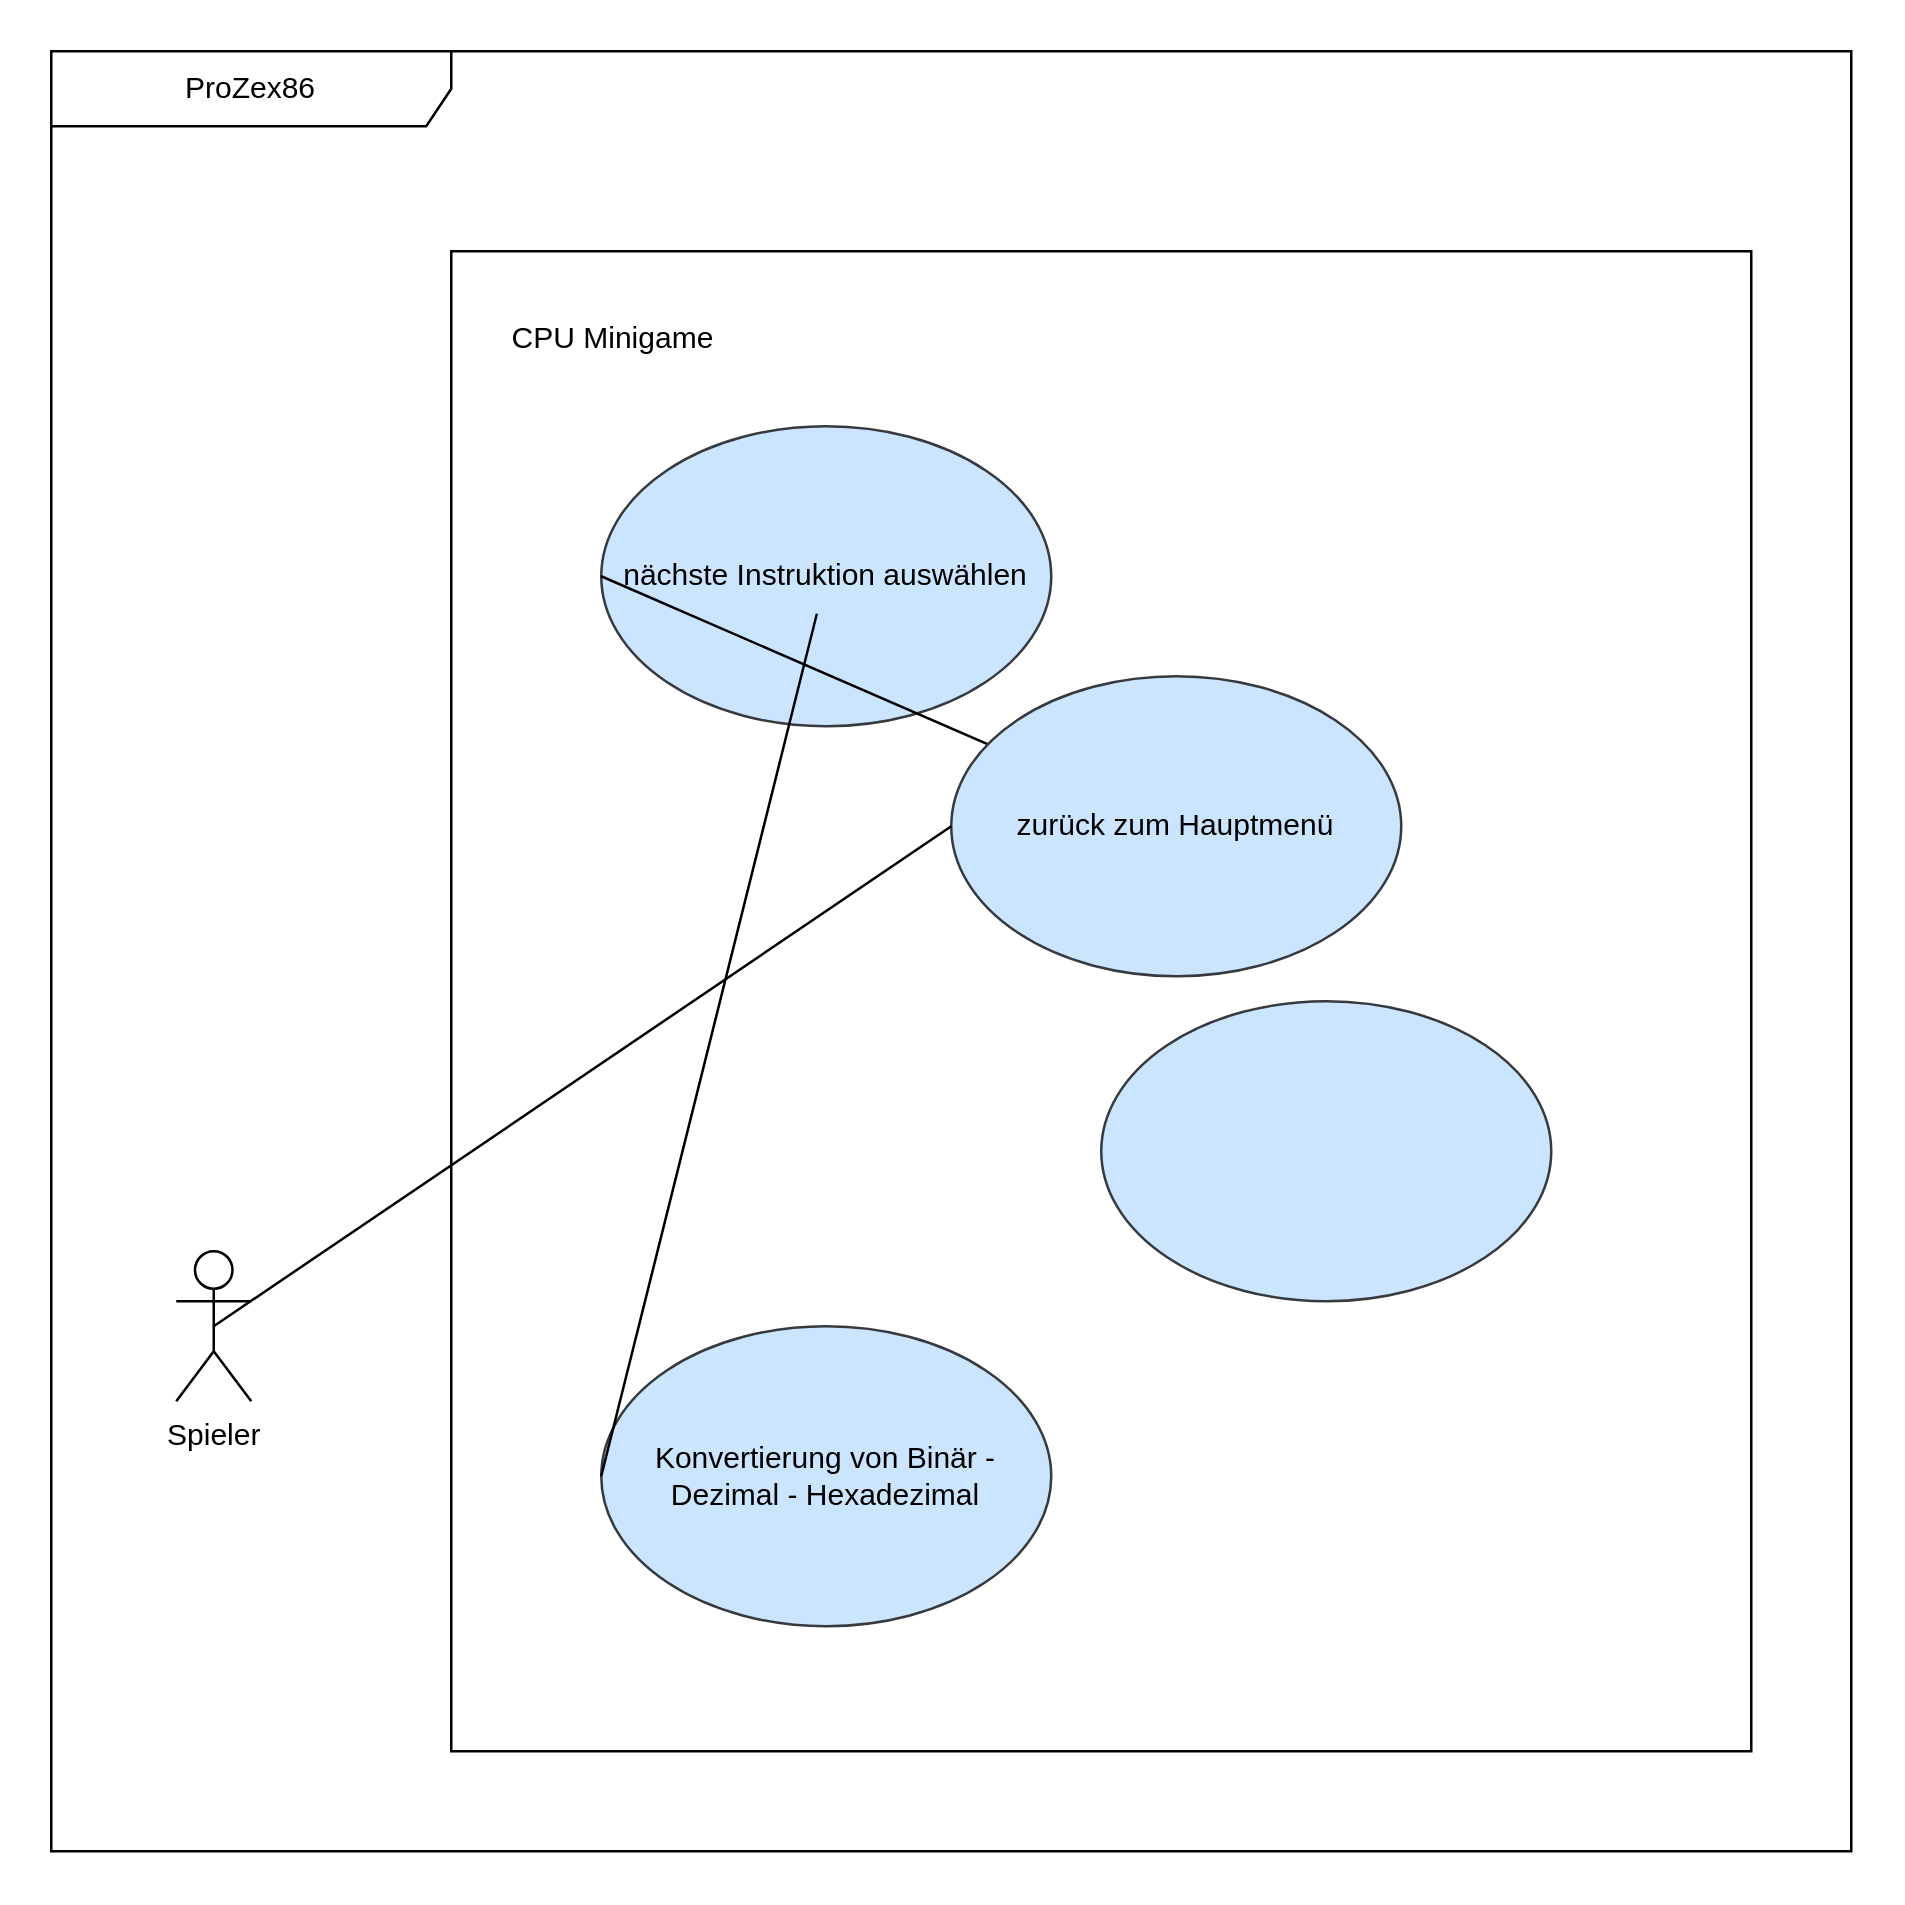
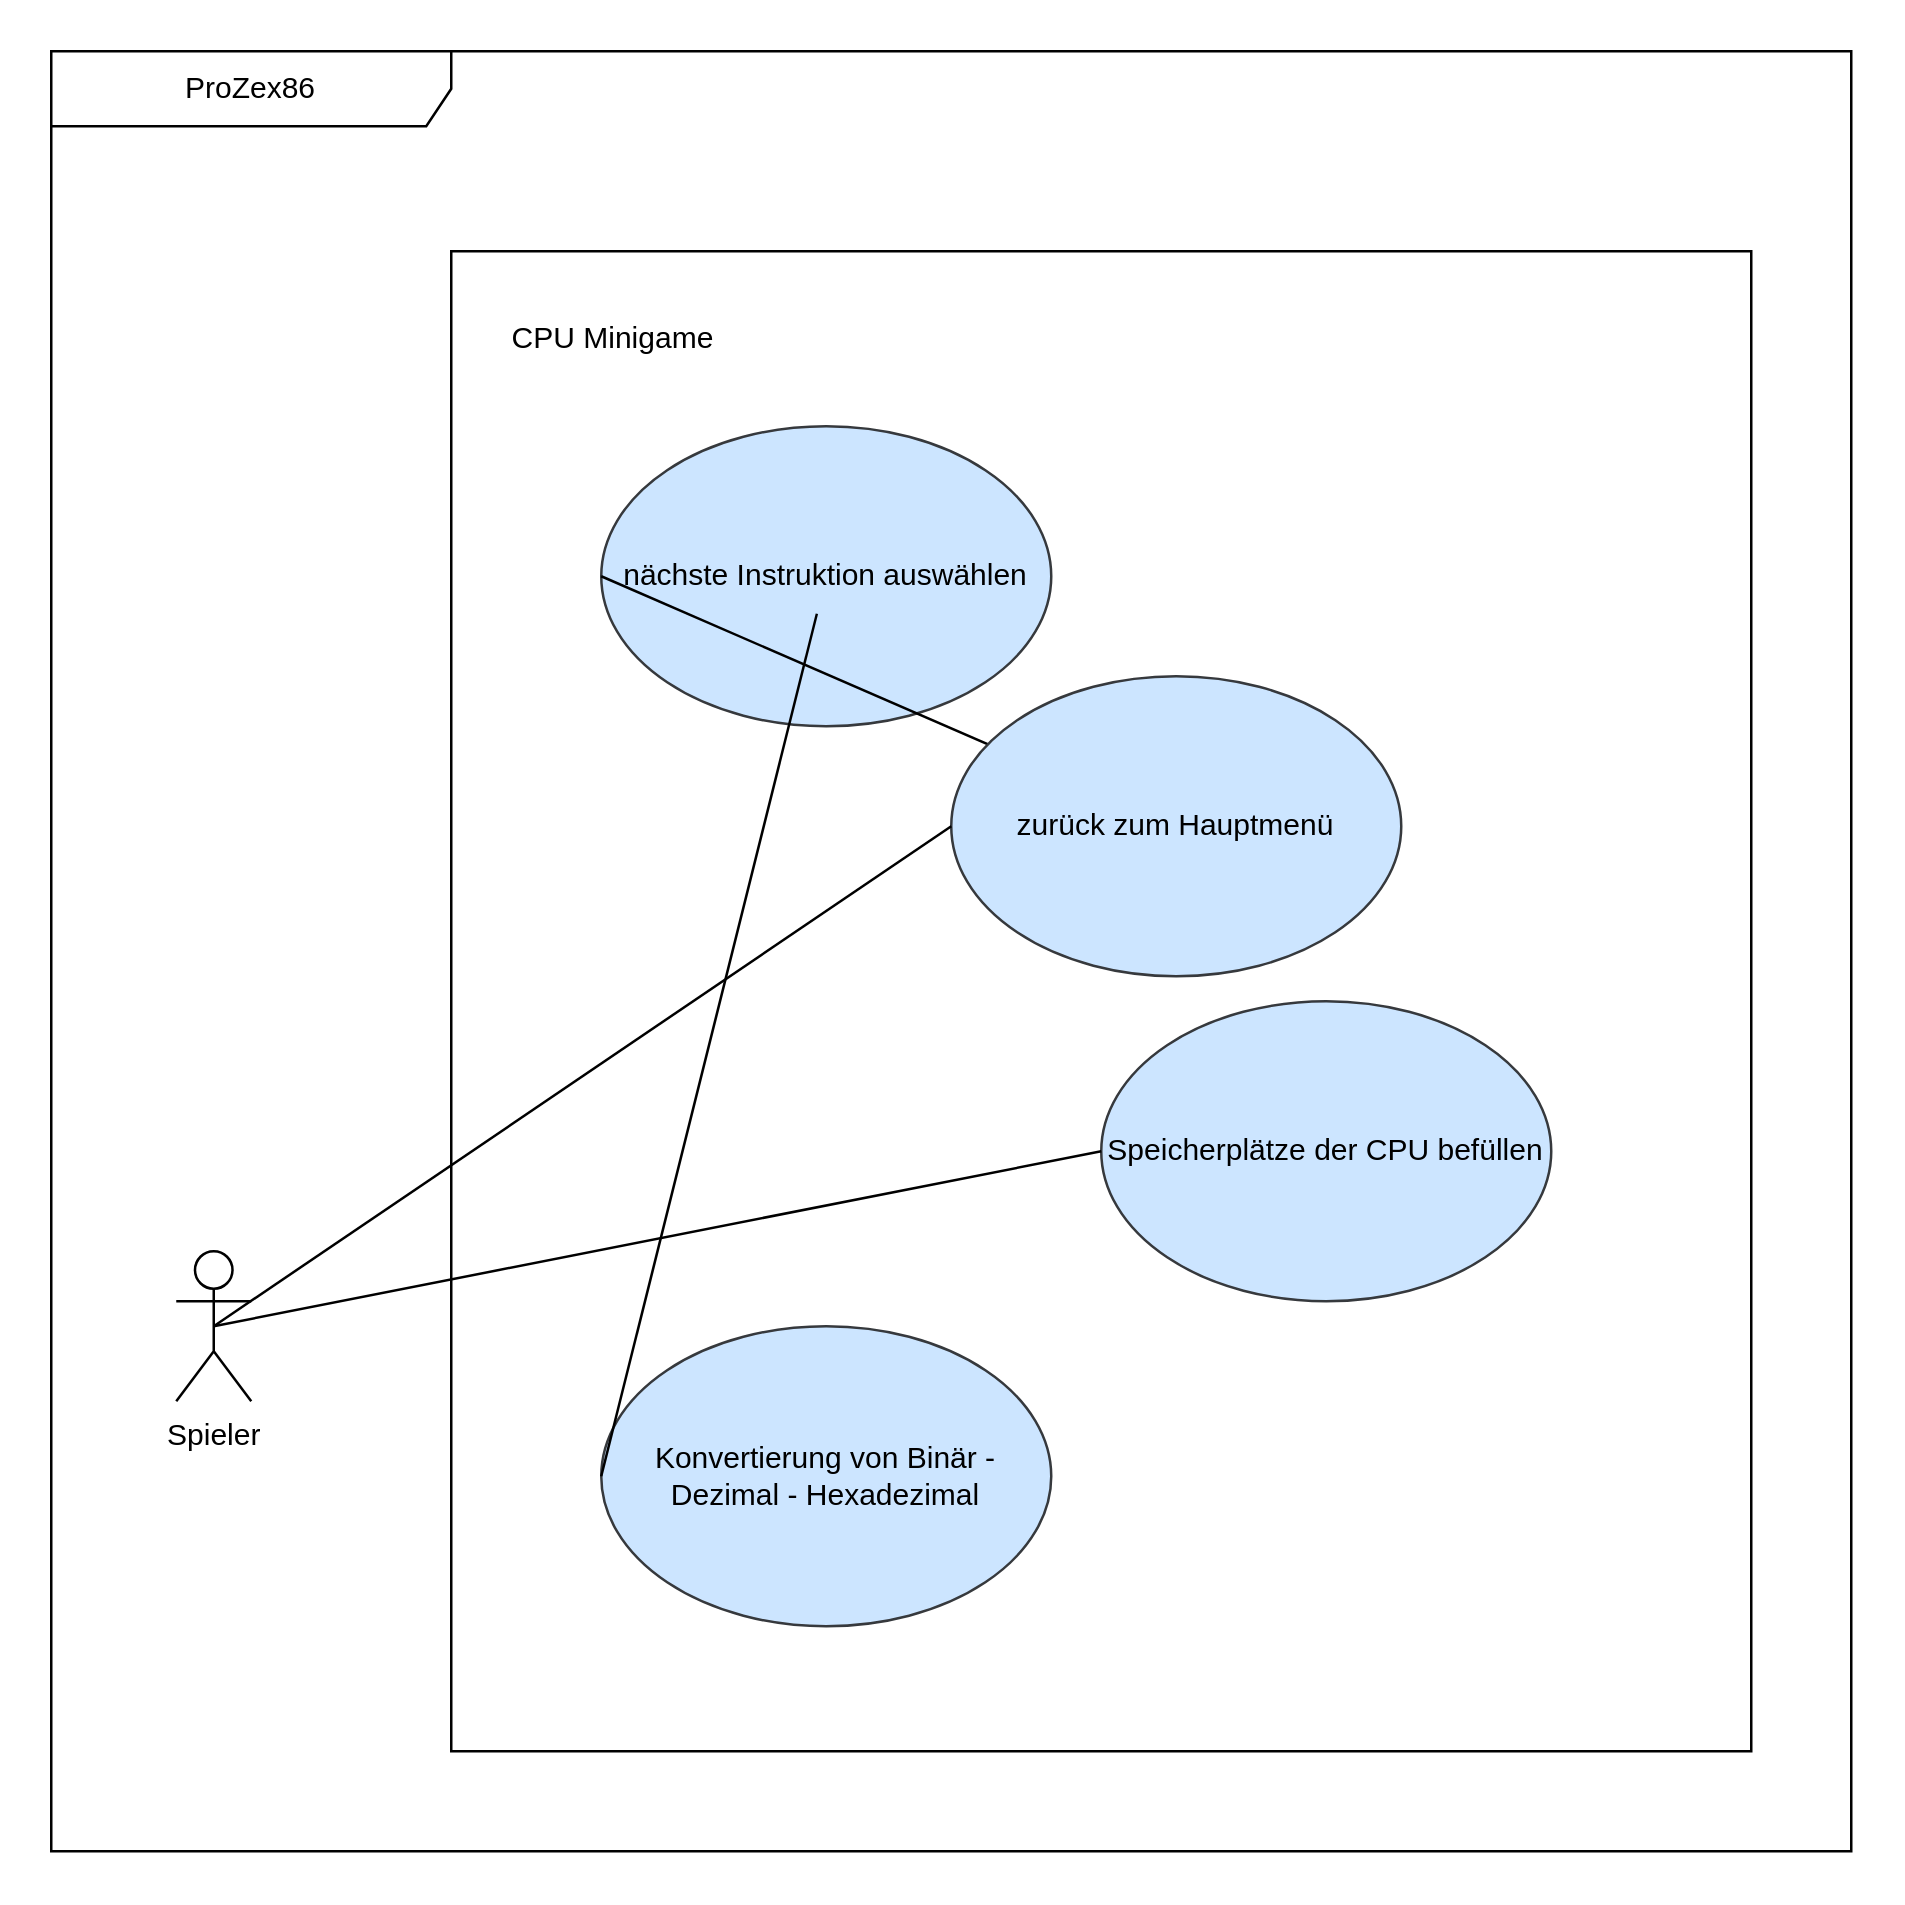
  <mxCell id="0" />
  <mxCell id="1" parent="0" />
  <mxCell id="2" value="ProZex86" style="shape=umlFrame;whiteSpace=wrap;html=1;pointerEvents=0;recursiveResize=0;container=1;collapsible=0;width=160;" parent="1" vertex="1"><mxGeometry x="20" y="20" width="720" height="720" as="geometry" /></mxCell>
  <mxCell id="3" value="Spieler" style="shape=umlActor;verticalLabelPosition=bottom;verticalAlign=top;html=1;" parent="2" vertex="1"><mxGeometry x="50" y="480" width="30" height="60" as="geometry" /></mxCell>
  <mxCell id="4" value="" style="rounded=0;whiteSpace=wrap;html=1;" parent="2" vertex="1"><mxGeometry x="160" y="80" width="520" height="600" as="geometry" /></mxCell>
  <mxCell id="5" value="" style="shape=ellipse;container=1;horizontal=1;horizontalStack=0;resizeParent=1;resizeParentMax=0;resizeLast=0;html=1;dashed=0;collapsible=0;shadow=0;fillColor=#cce5ff;strokeColor=#36393d;" parent="2" vertex="1"><mxGeometry x="220" y="150" width="180" height="120" as="geometry" /></mxCell>
  <mxCell id="6" value="nächste Instruktion auswählen" style="html=1;strokeColor=none;fillColor=none;align=center;verticalAlign=middle;rotatable=0;whiteSpace=wrap;" parent="5" vertex="1"><mxGeometry y="45" width="180" height="30" as="geometry" /></mxCell>
  <mxCell id="7" style="rounded=0;orthogonalLoop=1;jettySize=auto;html=1;exitX=0;exitY=0.5;exitDx=0;exitDy=0;endArrow=none;endFill=0;" parent="2" source="6" target="15" edge="1"><mxGeometry relative="1" as="geometry" /></mxCell>
  <mxCell id="8" value="" style="shape=ellipse;container=1;horizontal=1;horizontalStack=0;resizeParent=1;resizeParentMax=0;resizeLast=0;html=1;dashed=0;collapsible=0;fillColor=#cce5ff;strokeColor=#36393d;" parent="2" vertex="1"><mxGeometry x="420" y="380" width="180" height="120" as="geometry" /></mxCell>
+ <mxCell id="9" value="Speicherplätze der CPU befüllen" style="html=1;strokeColor=none;fillColor=none;align=center;verticalAlign=middle;rotatable=0;whiteSpace=wrap;" parent="8" vertex="1"><mxGeometry y="45" width="180" height="30" as="geometry" /></mxCell>
+ <mxCell id="10" style="rounded=0;orthogonalLoop=1;jettySize=auto;html=1;entryX=0.5;entryY=0.5;entryDx=0;entryDy=0;entryPerimeter=0;exitX=0;exitY=0.5;exitDx=0;exitDy=0;endArrow=none;endFill=0;" parent="2" source="9" target="3" edge="1"><mxGeometry relative="1" as="geometry" /></mxCell>
  <mxCell id="11" value="" style="shape=ellipse;container=1;horizontal=1;horizontalStack=0;resizeParent=1;resizeParentMax=0;resizeLast=0;html=1;dashed=0;collapsible=0;fillColor=#cce5ff;strokeColor=#36393d;" parent="2" vertex="1"><mxGeometry x="220" y="510" width="180" height="120" as="geometry" /></mxCell>
  <mxCell id="12" value="Konvertierung von Binär - Dezimal - Hexadezimal" style="html=1;strokeColor=none;fillColor=none;align=center;verticalAlign=middle;rotatable=0;whiteSpace=wrap;" parent="11" vertex="1"><mxGeometry y="45" width="180" height="30" as="geometry" /></mxCell>
  <mxCell id="13" style="rounded=0;orthogonalLoop=1;jettySize=auto;html=1;exitX=0;exitY=0.5;exitDx=0;exitDy=0;endArrow=none;endFill=0;" parent="2" source="12" target="6" edge="1"><mxGeometry relative="1" as="geometry" /></mxCell>
  <mxCell id="14" value="" style="shape=ellipse;container=1;horizontal=1;horizontalStack=0;resizeParent=1;resizeParentMax=0;resizeLast=0;html=1;dashed=0;collapsible=0;fillColor=#cce5ff;strokeColor=#36393d;" parent="2" vertex="1"><mxGeometry x="360" y="250" width="180" height="120" as="geometry" /></mxCell>
  <mxCell id="15" value="zurück zum Hauptmenü" style="html=1;strokeColor=none;fillColor=none;align=center;verticalAlign=middle;rotatable=0;whiteSpace=wrap;" parent="14" vertex="1"><mxGeometry y="45" width="180" height="30" as="geometry" /></mxCell>
  <mxCell id="16" style="orthogonalLoop=1;jettySize=auto;html=1;entryX=0.5;entryY=0.5;entryDx=0;entryDy=0;entryPerimeter=0;rounded=0;exitX=0;exitY=0.5;exitDx=0;exitDy=0;endArrow=none;endFill=0;" parent="2" source="15" target="3" edge="1"><mxGeometry relative="1" as="geometry" /></mxCell>
  <mxCell id="17" value="CPU Minigame" style="text;html=1;strokeColor=none;fillColor=none;align=center;verticalAlign=middle;whiteSpace=wrap;rounded=0;" parent="2" vertex="1"><mxGeometry x="180" y="100" width="90" height="30" as="geometry" /></mxCell>
